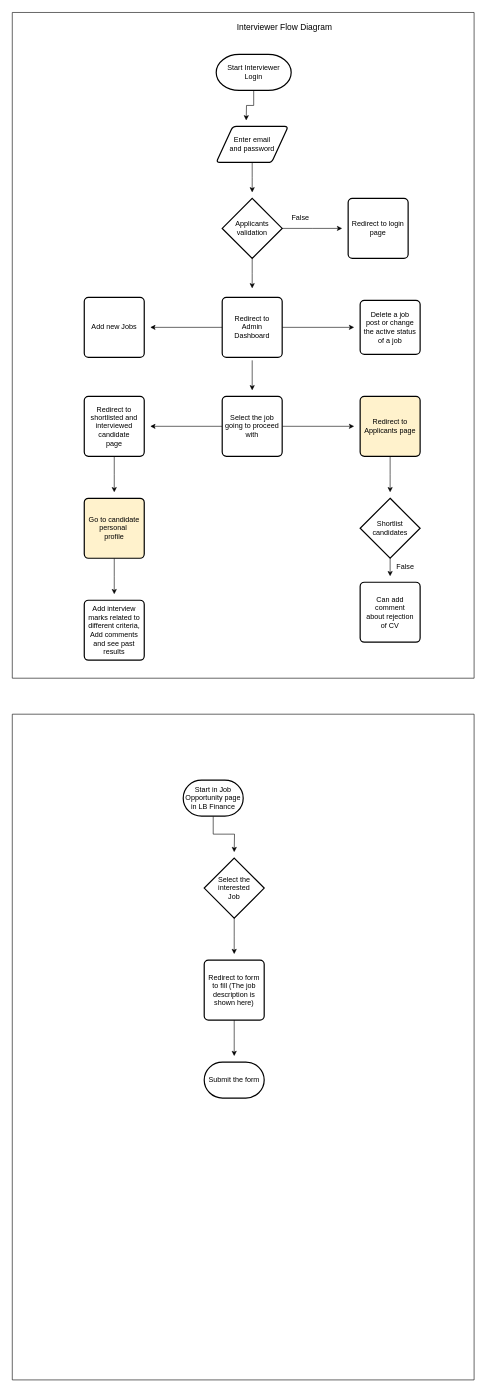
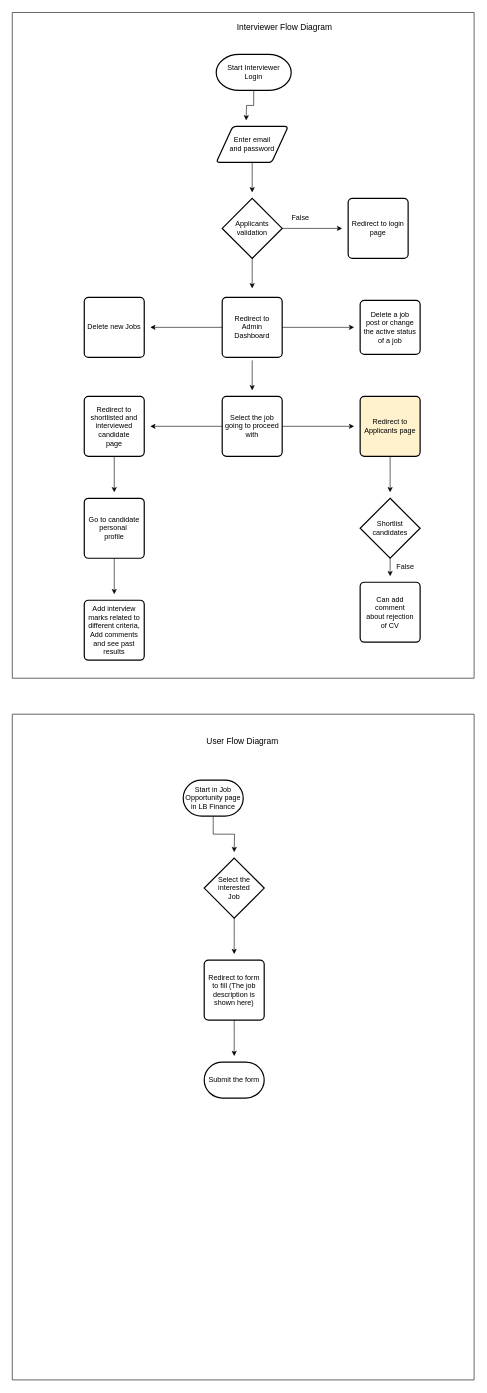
  <mxCell id="0" />
  <mxCell id="1" parent="0" />
  <mxCell id="2" value="" style="endArrow=none;html=1;rounded=0;" edge="1" parent="1"><mxGeometry width="50" height="50" relative="1" as="geometry"><mxPoint x="20" y="20" as="sourcePoint" /><mxPoint x="790" y="20" as="targetPoint" /></mxGeometry></mxCell>
  <mxCell id="3" value="" style="endArrow=none;html=1;rounded=0;" edge="1" parent="1"><mxGeometry width="50" height="50" relative="1" as="geometry"><mxPoint x="20" y="1130" as="sourcePoint" /><mxPoint x="20" y="20" as="targetPoint" /></mxGeometry></mxCell>
  <mxCell id="4" value="" style="endArrow=none;html=1;rounded=0;" edge="1" parent="1"><mxGeometry width="50" height="50" relative="1" as="geometry"><mxPoint x="20" y="1130" as="sourcePoint" /><mxPoint x="790" y="1130" as="targetPoint" /></mxGeometry></mxCell>
  <mxCell id="5" value="" style="endArrow=none;html=1;rounded=0;" edge="1" parent="1"><mxGeometry width="50" height="50" relative="1" as="geometry"><mxPoint x="790" y="1130" as="sourcePoint" /><mxPoint x="790" y="20" as="targetPoint" /></mxGeometry></mxCell>
  <mxCell id="6" value="&lt;font style=&quot;font-size: 14px;&quot;&gt;Interviewer Flow Diagram&lt;/font&gt;" style="text;html=1;align=center;verticalAlign=middle;whiteSpace=wrap;rounded=0;" vertex="1" parent="1"><mxGeometry x="364" y="30" width="220" height="30" as="geometry" /></mxCell>
  <mxCell id="7" style="edgeStyle=orthogonalEdgeStyle;rounded=0;orthogonalLoop=1;jettySize=auto;html=1;" edge="1" parent="1" source="8"><mxGeometry relative="1" as="geometry"><mxPoint x="410" y="200" as="targetPoint" /></mxGeometry></mxCell>
  <mxCell id="8" value="Start Interviewer&lt;div&gt;Login&lt;/div&gt;" style="strokeWidth=2;html=1;shape=mxgraph.flowchart.terminator;whiteSpace=wrap;" vertex="1" parent="1"><mxGeometry x="360" y="90" width="125" height="60" as="geometry" /></mxCell>
  <mxCell id="9" style="edgeStyle=orthogonalEdgeStyle;rounded=0;orthogonalLoop=1;jettySize=auto;html=1;" edge="1" parent="1" source="10"><mxGeometry relative="1" as="geometry"><mxPoint x="420" y="320" as="targetPoint" /></mxGeometry></mxCell>
  <mxCell id="10" value="Enter email&lt;div&gt;and password&lt;/div&gt;" style="shape=parallelogram;html=1;strokeWidth=2;perimeter=parallelogramPerimeter;whiteSpace=wrap;rounded=1;arcSize=12;size=0.23;" vertex="1" parent="1"><mxGeometry x="360" y="210" width="120" height="60" as="geometry" /></mxCell>
  <mxCell id="11" style="edgeStyle=orthogonalEdgeStyle;rounded=0;orthogonalLoop=1;jettySize=auto;html=1;" edge="1" parent="1" source="13"><mxGeometry relative="1" as="geometry"><mxPoint x="570" y="380" as="targetPoint" /></mxGeometry></mxCell>
  <mxCell id="12" style="edgeStyle=orthogonalEdgeStyle;rounded=0;orthogonalLoop=1;jettySize=auto;html=1;" edge="1" parent="1" source="13"><mxGeometry relative="1" as="geometry"><mxPoint x="420" y="480" as="targetPoint" /></mxGeometry></mxCell>
  <mxCell id="13" value="Applicants&lt;div&gt;validation&lt;/div&gt;" style="strokeWidth=2;html=1;shape=mxgraph.flowchart.decision;whiteSpace=wrap;" vertex="1" parent="1"><mxGeometry x="370" y="330" width="100" height="100" as="geometry" /></mxCell>
  <mxCell id="14" style="edgeStyle=orthogonalEdgeStyle;rounded=0;orthogonalLoop=1;jettySize=auto;html=1;" edge="1" parent="1"><mxGeometry relative="1" as="geometry"><mxPoint x="250" y="545" as="targetPoint" /><mxPoint x="370" y="545" as="sourcePoint" /></mxGeometry></mxCell>
  <mxCell id="15" style="edgeStyle=orthogonalEdgeStyle;rounded=0;orthogonalLoop=1;jettySize=auto;html=1;" edge="1" parent="1"><mxGeometry relative="1" as="geometry"><mxPoint x="590" y="545" as="targetPoint" /><mxPoint x="470" y="545" as="sourcePoint" /></mxGeometry></mxCell>
  <mxCell id="16" style="edgeStyle=orthogonalEdgeStyle;rounded=0;orthogonalLoop=1;jettySize=auto;html=1;" edge="1" parent="1"><mxGeometry relative="1" as="geometry"><mxPoint x="420" y="650" as="targetPoint" /><mxPoint x="420" y="600" as="sourcePoint" /></mxGeometry></mxCell>
  <mxCell id="17" value="Delete a job&lt;div&gt;post or change&lt;/div&gt;&lt;div&gt;the active status&lt;/div&gt;&lt;div&gt;of a job&lt;/div&gt;" style="rounded=1;whiteSpace=wrap;html=1;absoluteArcSize=1;arcSize=14;strokeWidth=2;" vertex="1" parent="1"><mxGeometry x="600" y="500" width="100" height="90" as="geometry" /></mxCell>
  <mxCell id="18" value="Redirect to login&lt;div&gt;page&lt;/div&gt;" style="rounded=1;whiteSpace=wrap;html=1;absoluteArcSize=1;arcSize=14;strokeWidth=2;" vertex="1" parent="1"><mxGeometry x="580" y="330" width="100" height="100" as="geometry" /></mxCell>
- <mxCell id="19" value="Add new Jobs" style="rounded=1;whiteSpace=wrap;html=1;absoluteArcSize=1;arcSize=14;strokeWidth=2;" vertex="1" parent="1"><mxGeometry x="140" y="495" width="100" height="100" as="geometry" /></mxCell>
+ <mxCell id="19" value="Delete new Jobs" style="rounded=1;whiteSpace=wrap;html=1;absoluteArcSize=1;arcSize=14;strokeWidth=2;" vertex="1" parent="1"><mxGeometry x="140" y="495" width="100" height="100" as="geometry" /></mxCell>
  <mxCell id="20" style="edgeStyle=orthogonalEdgeStyle;rounded=0;orthogonalLoop=1;jettySize=auto;html=1;" edge="1" parent="1"><mxGeometry relative="1" as="geometry"><mxPoint x="590" y="710" as="targetPoint" /><mxPoint x="470" y="710" as="sourcePoint" /></mxGeometry></mxCell>
  <mxCell id="21" style="edgeStyle=orthogonalEdgeStyle;rounded=0;orthogonalLoop=1;jettySize=auto;html=1;" edge="1" parent="1"><mxGeometry relative="1" as="geometry"><mxPoint x="370" y="710" as="sourcePoint" /><mxPoint x="250" y="710" as="targetPoint" /></mxGeometry></mxCell>
  <mxCell id="22" style="edgeStyle=orthogonalEdgeStyle;rounded=0;orthogonalLoop=1;jettySize=auto;html=1;" edge="1" parent="1" source="23"><mxGeometry relative="1" as="geometry"><mxPoint x="650" y="820" as="targetPoint" /></mxGeometry></mxCell>
  <mxCell id="23" value="Redirect to&lt;div&gt;Applicants page&lt;/div&gt;" style="rounded=1;whiteSpace=wrap;html=1;absoluteArcSize=1;arcSize=14;strokeWidth=2;fillColor=#fff2cc;" vertex="1" parent="1"><mxGeometry x="600" y="660" width="100" height="100" as="geometry" /></mxCell>
  <mxCell id="24" style="edgeStyle=orthogonalEdgeStyle;rounded=0;orthogonalLoop=1;jettySize=auto;html=1;" edge="1" parent="1" source="25"><mxGeometry relative="1" as="geometry"><mxPoint x="190" y="820" as="targetPoint" /></mxGeometry></mxCell>
  <mxCell id="25" value="Redirect to&lt;div&gt;shortlisted and&lt;/div&gt;&lt;div&gt;interviewed&lt;/div&gt;&lt;div&gt;candidate&lt;/div&gt;&lt;div&gt;page&lt;/div&gt;" style="rounded=1;whiteSpace=wrap;html=1;absoluteArcSize=1;arcSize=14;strokeWidth=2;" vertex="1" parent="1"><mxGeometry x="140" y="660" width="100" height="100" as="geometry" /></mxCell>
  <mxCell id="26" style="edgeStyle=orthogonalEdgeStyle;rounded=0;orthogonalLoop=1;jettySize=auto;html=1;" edge="1" parent="1" source="27"><mxGeometry relative="1" as="geometry"><mxPoint x="650" y="960" as="targetPoint" /></mxGeometry></mxCell>
  <mxCell id="27" value="Shortlist&lt;div&gt;candidates&lt;/div&gt;" style="strokeWidth=2;html=1;shape=mxgraph.flowchart.decision;whiteSpace=wrap;" vertex="1" parent="1"><mxGeometry x="600" y="830" width="100" height="100" as="geometry" /></mxCell>
  <mxCell id="28" value="Can add comment&lt;div&gt;about rejection&lt;/div&gt;&lt;div&gt;of CV&lt;/div&gt;" style="rounded=1;whiteSpace=wrap;html=1;absoluteArcSize=1;arcSize=14;strokeWidth=2;" vertex="1" parent="1"><mxGeometry x="600" y="970" width="100" height="100" as="geometry" /></mxCell>
  <mxCell id="29" value="Add interview&lt;div&gt;marks related to&lt;/div&gt;&lt;div&gt;different criteria, Add comments and see past results&lt;/div&gt;" style="rounded=1;whiteSpace=wrap;html=1;absoluteArcSize=1;arcSize=14;strokeWidth=2;" vertex="1" parent="1"><mxGeometry x="140" y="1000" width="100" height="100" as="geometry" /></mxCell>
  <mxCell id="30" value="False" style="text;html=1;align=center;verticalAlign=middle;resizable=0;points=[];autosize=1;strokeColor=none;fillColor=none;" vertex="1" parent="1"><mxGeometry x="475" y="348" width="50" height="30" as="geometry" /></mxCell>
  <mxCell id="31" value="False" style="text;html=1;align=center;verticalAlign=middle;resizable=0;points=[];autosize=1;strokeColor=none;fillColor=none;" vertex="1" parent="1"><mxGeometry x="650" y="930" width="50" height="30" as="geometry" /></mxCell>
  <mxCell id="32" value="Redirect to&lt;div&gt;Admin&lt;/div&gt;&lt;div&gt;Dashboard&lt;/div&gt;" style="rounded=1;whiteSpace=wrap;html=1;absoluteArcSize=1;arcSize=14;strokeWidth=2;" vertex="1" parent="1"><mxGeometry x="370" y="495" width="100" height="100" as="geometry" /></mxCell>
  <mxCell id="33" value="Select the job going to proceed&lt;div&gt;with&lt;/div&gt;" style="rounded=1;whiteSpace=wrap;html=1;absoluteArcSize=1;arcSize=14;strokeWidth=2;" vertex="1" parent="1"><mxGeometry x="370" y="660" width="100" height="100" as="geometry" /></mxCell>
  <mxCell id="34" style="edgeStyle=orthogonalEdgeStyle;rounded=0;orthogonalLoop=1;jettySize=auto;html=1;" edge="1" parent="1" source="35"><mxGeometry relative="1" as="geometry"><mxPoint x="190" y="990" as="targetPoint" /></mxGeometry></mxCell>
- <mxCell id="35" value="Go to candidate&lt;div&gt;personal&amp;nbsp;&lt;/div&gt;&lt;div&gt;profile&lt;/div&gt;" style="rounded=1;whiteSpace=wrap;html=1;absoluteArcSize=1;arcSize=14;strokeWidth=2;fillColor=#fff2cc;" vertex="1" parent="1"><mxGeometry x="140" y="830" width="100" height="100" as="geometry" /></mxCell>
+ <mxCell id="35" value="Go to candidate&lt;div&gt;personal&amp;nbsp;&lt;/div&gt;&lt;div&gt;profile&lt;/div&gt;" style="rounded=1;whiteSpace=wrap;html=1;absoluteArcSize=1;arcSize=14;strokeWidth=2;" vertex="1" parent="1"><mxGeometry x="140" y="830" width="100" height="100" as="geometry" /></mxCell>
+ <mxCell id="36" value="&lt;font style=&quot;font-size: 14px;&quot;&gt;User Flow Diagram&lt;/font&gt;" style="text;html=1;align=center;verticalAlign=middle;whiteSpace=wrap;rounded=0;" vertex="1" parent="1"><mxGeometry x="294" y="1220" width="220" height="30" as="geometry" /></mxCell>
  <mxCell id="37" value="" style="endArrow=none;html=1;rounded=0;" edge="1" parent="1"><mxGeometry width="50" height="50" relative="1" as="geometry"><mxPoint x="20" y="1190" as="sourcePoint" /><mxPoint x="790" y="1190" as="targetPoint" /></mxGeometry></mxCell>
  <mxCell id="38" value="" style="endArrow=none;html=1;rounded=0;" edge="1" parent="1"><mxGeometry width="50" height="50" relative="1" as="geometry"><mxPoint x="20" y="2300" as="sourcePoint" /><mxPoint x="20" y="1190" as="targetPoint" /></mxGeometry></mxCell>
  <mxCell id="39" value="" style="endArrow=none;html=1;rounded=0;" edge="1" parent="1"><mxGeometry width="50" height="50" relative="1" as="geometry"><mxPoint x="20" y="2300" as="sourcePoint" /><mxPoint x="790" y="2300" as="targetPoint" /></mxGeometry></mxCell>
  <mxCell id="40" value="" style="endArrow=none;html=1;rounded=0;" edge="1" parent="1"><mxGeometry width="50" height="50" relative="1" as="geometry"><mxPoint x="790" y="2300" as="sourcePoint" /><mxPoint x="790" y="1190" as="targetPoint" /></mxGeometry></mxCell>
  <mxCell id="41" style="edgeStyle=orthogonalEdgeStyle;rounded=0;orthogonalLoop=1;jettySize=auto;html=1;" edge="1" parent="1" source="42"><mxGeometry relative="1" as="geometry"><mxPoint x="390" y="1420" as="targetPoint" /></mxGeometry></mxCell>
  <mxCell id="42" value="Start in Job&lt;div&gt;Opportunity page&lt;/div&gt;&lt;div&gt;in LB Finance&lt;/div&gt;" style="strokeWidth=2;html=1;shape=mxgraph.flowchart.terminator;whiteSpace=wrap;" vertex="1" parent="1"><mxGeometry x="305" y="1300" width="100" height="60" as="geometry" /></mxCell>
  <mxCell id="43" style="edgeStyle=orthogonalEdgeStyle;rounded=0;orthogonalLoop=1;jettySize=auto;html=1;" edge="1" parent="1" source="44"><mxGeometry relative="1" as="geometry"><mxPoint x="390" y="1590" as="targetPoint" /></mxGeometry></mxCell>
  <mxCell id="44" value="Select the&lt;div&gt;interested&lt;/div&gt;&lt;div&gt;Job&lt;/div&gt;" style="strokeWidth=2;html=1;shape=mxgraph.flowchart.decision;whiteSpace=wrap;" vertex="1" parent="1"><mxGeometry x="340" y="1430" width="100" height="100" as="geometry" /></mxCell>
  <mxCell id="45" style="edgeStyle=orthogonalEdgeStyle;rounded=0;orthogonalLoop=1;jettySize=auto;html=1;" edge="1" parent="1" source="46"><mxGeometry relative="1" as="geometry"><mxPoint x="390" y="1760" as="targetPoint" /></mxGeometry></mxCell>
  <mxCell id="46" value="Redirect to form to fill (The job description is shown here)" style="rounded=1;whiteSpace=wrap;html=1;absoluteArcSize=1;arcSize=14;strokeWidth=2;" vertex="1" parent="1"><mxGeometry x="340" y="1600" width="100" height="100" as="geometry" /></mxCell>
  <mxCell id="47" value="Submit the form" style="strokeWidth=2;html=1;shape=mxgraph.flowchart.terminator;whiteSpace=wrap;" vertex="1" parent="1"><mxGeometry x="340" y="1770" width="100" height="60" as="geometry" /></mxCell>
